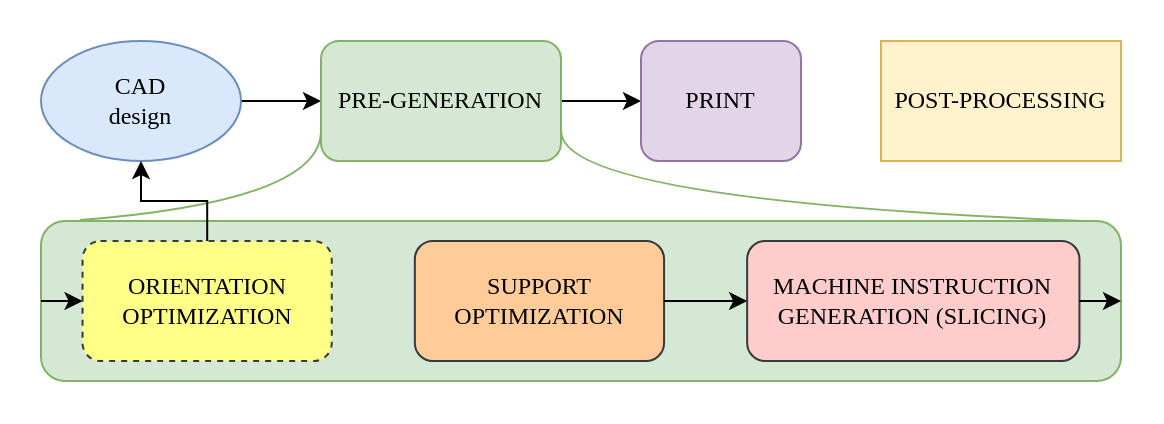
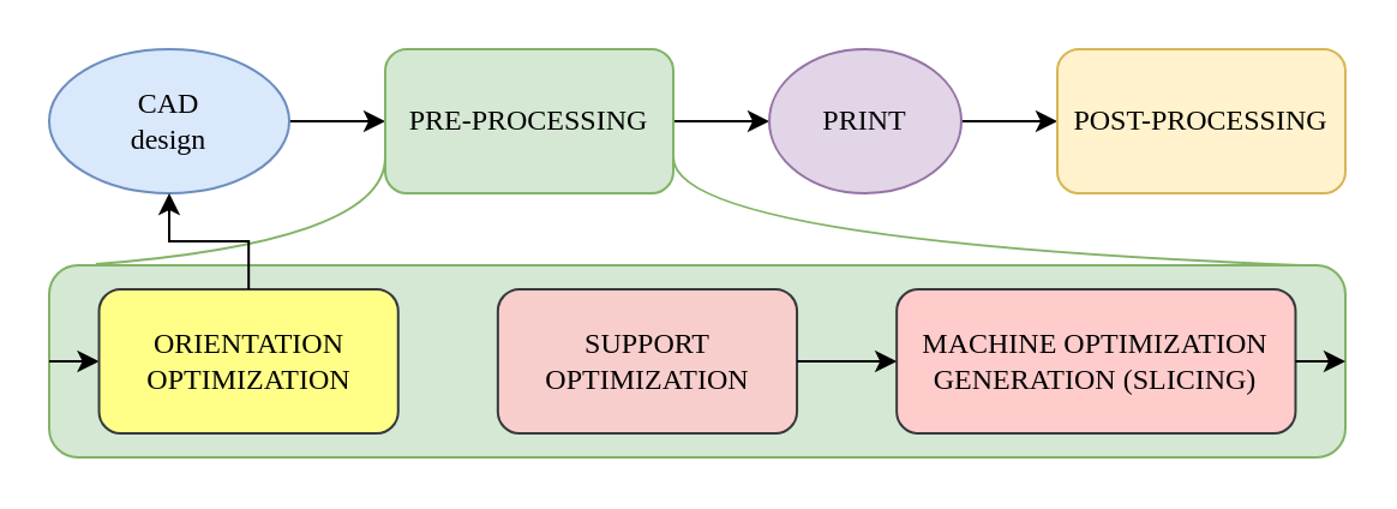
  <mxCell id="0" />
  <mxCell id="1" parent="0" />
  <mxCell id="2" value="" style="edgeStyle=orthogonalEdgeStyle;rounded=0;orthogonalLoop=1;jettySize=auto;html=1;" parent="1" source="3" target="5" edge="1"><mxGeometry relative="1" as="geometry" /></mxCell>
  <mxCell id="3" value="CAD&lt;br&gt;design" style="ellipse;whiteSpace=wrap;html=1;fontFamily=Times New Roman;fillColor=#dae8fc;strokeColor=#6c8ebf;" parent="1" vertex="1"><mxGeometry x="20" y="20" width="100" height="60" as="geometry" /></mxCell>
  <mxCell id="4" value="" style="edgeStyle=orthogonalEdgeStyle;rounded=0;orthogonalLoop=1;jettySize=auto;html=1;" parent="1" source="5" target="7" edge="1"><mxGeometry relative="1" as="geometry" /></mxCell>
- <mxCell id="5" value="PRE-GENERATION" style="whiteSpace=wrap;html=1;fontFamily=Times New Roman;rounded=1;fillColor=#d5e8d4;strokeColor=#82b366;" parent="1" vertex="1"><mxGeometry x="160" y="20" width="120" height="60" as="geometry" /></mxCell>
- <mxCell id="7" value="PRINT" style="whiteSpace=wrap;html=1;fontFamily=Times New Roman;rounded=1;fillColor=#e1d5e7;strokeColor=#9673a6;" parent="1" vertex="1"><mxGeometry x="320" y="20" width="80" height="60" as="geometry" /></mxCell>
- <mxCell id="8" value="POST-PROCESSING" style="whiteSpace=wrap;html=1;fontFamily=Times New Roman;fillColor=#fff2cc;strokeColor=#d6b656;rounded=0;" parent="1" vertex="1"><mxGeometry x="440" y="20" width="120" height="60" as="geometry" /></mxCell>
+ <mxCell id="5" value="PRE-PROCESSING" style="whiteSpace=wrap;html=1;fontFamily=Times New Roman;rounded=1;fillColor=#d5e8d4;strokeColor=#82b366;" parent="1" vertex="1"><mxGeometry x="160" y="20" width="120" height="60" as="geometry" /></mxCell>
+ <mxCell id="6" value="" style="edgeStyle=orthogonalEdgeStyle;rounded=0;orthogonalLoop=1;jettySize=auto;html=1;" parent="1" source="7" target="8" edge="1"><mxGeometry relative="1" as="geometry" /></mxCell>
+ <mxCell id="7" value="PRINT" style="ellipse;whiteSpace=wrap;html=1;fontFamily=Times New Roman;fillColor=#e1d5e7;strokeColor=#9673a6;" parent="1" vertex="1"><mxGeometry x="320" y="20" width="80" height="60" as="geometry" /></mxCell>
+ <mxCell id="8" value="POST-PROCESSING" style="whiteSpace=wrap;html=1;fontFamily=Times New Roman;rounded=1;fillColor=#fff2cc;strokeColor=#d6b656;" parent="1" vertex="1"><mxGeometry x="440" y="20" width="120" height="60" as="geometry" /></mxCell>
  <mxCell id="9" value="" style="curved=1;endArrow=none;html=1;rounded=0;exitX=0;exitY=0.75;exitDx=0;exitDy=0;entryX=0.036;entryY=-0.006;entryDx=0;entryDy=0;entryPerimeter=0;endFill=0;fillColor=#d5e8d4;strokeColor=#82b366;" parent="1" source="5" target="12" edge="1"><mxGeometry width="50" height="50" relative="1" as="geometry"><mxPoint x="150" y="70" as="sourcePoint" /><mxPoint x="0" y="130" as="targetPoint" /><Array as="points"><mxPoint x="160" y="100" /></Array></mxGeometry></mxCell>
  <mxCell id="10" value="" style="curved=1;endArrow=none;html=1;rounded=0;entryX=1;entryY=0.75;entryDx=0;entryDy=0;exitX=0.971;exitY=0.001;exitDx=0;exitDy=0;exitPerimeter=0;endFill=0;fillColor=#d5e8d4;strokeColor=#82b366;" parent="1" source="12" target="5" edge="1"><mxGeometry width="50" height="50" relative="1" as="geometry"><mxPoint x="510" y="120" as="sourcePoint" /><mxPoint x="200" y="100" as="targetPoint" /><Array as="points"><mxPoint x="280" y="100" /></Array></mxGeometry></mxCell>
  <mxCell id="11" value="" style="group" parent="1" vertex="1" connectable="0"><mxGeometry x="20" y="110" width="540" height="80" as="geometry" /></mxCell>
  <mxCell id="12" value="" style="rounded=1;whiteSpace=wrap;html=1;fillColor=#d5e8d4;strokeColor=#82b366;" parent="11" vertex="1"><mxGeometry width="540" height="80" as="geometry" /></mxCell>
- <mxCell id="13" value="&lt;font face=&quot;Times New Roman&quot;&gt;SUPPORT OPTIMIZATION&lt;/font&gt;" style="whiteSpace=wrap;html=1;rounded=1;fillColor=#ffcc99;strokeColor=#36393d;" parent="11" vertex="1"><mxGeometry x="186.923" y="10" width="124.615" height="60" as="geometry" /></mxCell>
- <mxCell id="14" value="&lt;font face=&quot;Times New Roman&quot;&gt;MACHINE INSTRUCTION GENERATION (SLICING)&lt;/font&gt;" style="whiteSpace=wrap;html=1;rounded=1;fillColor=#ffcccc;strokeColor=#36393d;" parent="11" vertex="1"><mxGeometry x="353.077" y="10" width="166.154" height="60" as="geometry" /></mxCell>
+ <mxCell id="13" value="&lt;font face=&quot;Times New Roman&quot;&gt;SUPPORT OPTIMIZATION&lt;/font&gt;" style="whiteSpace=wrap;html=1;rounded=1;fillColor=#f8cecc;strokeColor=#36393d;" parent="11" vertex="1"><mxGeometry x="186.923" y="10" width="124.615" height="60" as="geometry" /></mxCell>
+ <mxCell id="14" value="&lt;font face=&quot;Times New Roman&quot;&gt;MACHINE OPTIMIZATION GENERATION (SLICING)&lt;/font&gt;" style="whiteSpace=wrap;html=1;rounded=1;fillColor=#ffcccc;strokeColor=#36393d;" parent="11" vertex="1"><mxGeometry x="353.077" y="10" width="166.154" height="60" as="geometry" /></mxCell>
  <mxCell id="15" value="" style="edgeStyle=orthogonalEdgeStyle;rounded=0;orthogonalLoop=1;jettySize=auto;html=1;" parent="11" source="13" target="14" edge="1"><mxGeometry relative="1" as="geometry" /></mxCell>
  <mxCell id="16" value="" style="endArrow=classic;html=1;rounded=0;entryX=0;entryY=0.5;entryDx=0;entryDy=0;" parent="11" target="17" edge="1"><mxGeometry width="50" height="50" relative="1" as="geometry"><mxPoint y="40" as="sourcePoint" /><mxPoint x="10.385" y="40" as="targetPoint" /></mxGeometry></mxCell>
- <mxCell id="17" value="&lt;font face=&quot;Times New Roman&quot;&gt;ORIENTATION OPTIMIZATION&lt;/font&gt;" style="rounded=1;whiteSpace=wrap;html=1;fillColor=#ffff88;strokeColor=#36393d;dashed=1;" parent="11" vertex="1"><mxGeometry x="20.769" y="10" width="124.615" height="60" as="geometry" /></mxCell>
+ <mxCell id="17" value="&lt;font face=&quot;Times New Roman&quot;&gt;ORIENTATION OPTIMIZATION&lt;/font&gt;" style="rounded=1;whiteSpace=wrap;html=1;fillColor=#ffff88;strokeColor=#36393d;" parent="11" vertex="1"><mxGeometry x="20.769" y="10" width="124.615" height="60" as="geometry" /></mxCell>
  <mxCell id="18" value="" style="edgeStyle=orthogonalEdgeStyle;rounded=0;orthogonalLoop=1;jettySize=auto;html=1;" parent="11" source="17" target="3" edge="1"><mxGeometry relative="1" as="geometry" /></mxCell>
  <mxCell id="19" value="" style="endArrow=classic;html=1;rounded=0;entryX=1;entryY=0.5;entryDx=0;entryDy=0;exitX=1;exitY=0.5;exitDx=0;exitDy=0;" parent="11" source="14" target="12" edge="1"><mxGeometry width="50" height="50" relative="1" as="geometry"><mxPoint x="10.385" y="50" as="sourcePoint" /><mxPoint x="415.385" y="110" as="targetPoint" /></mxGeometry></mxCell>
